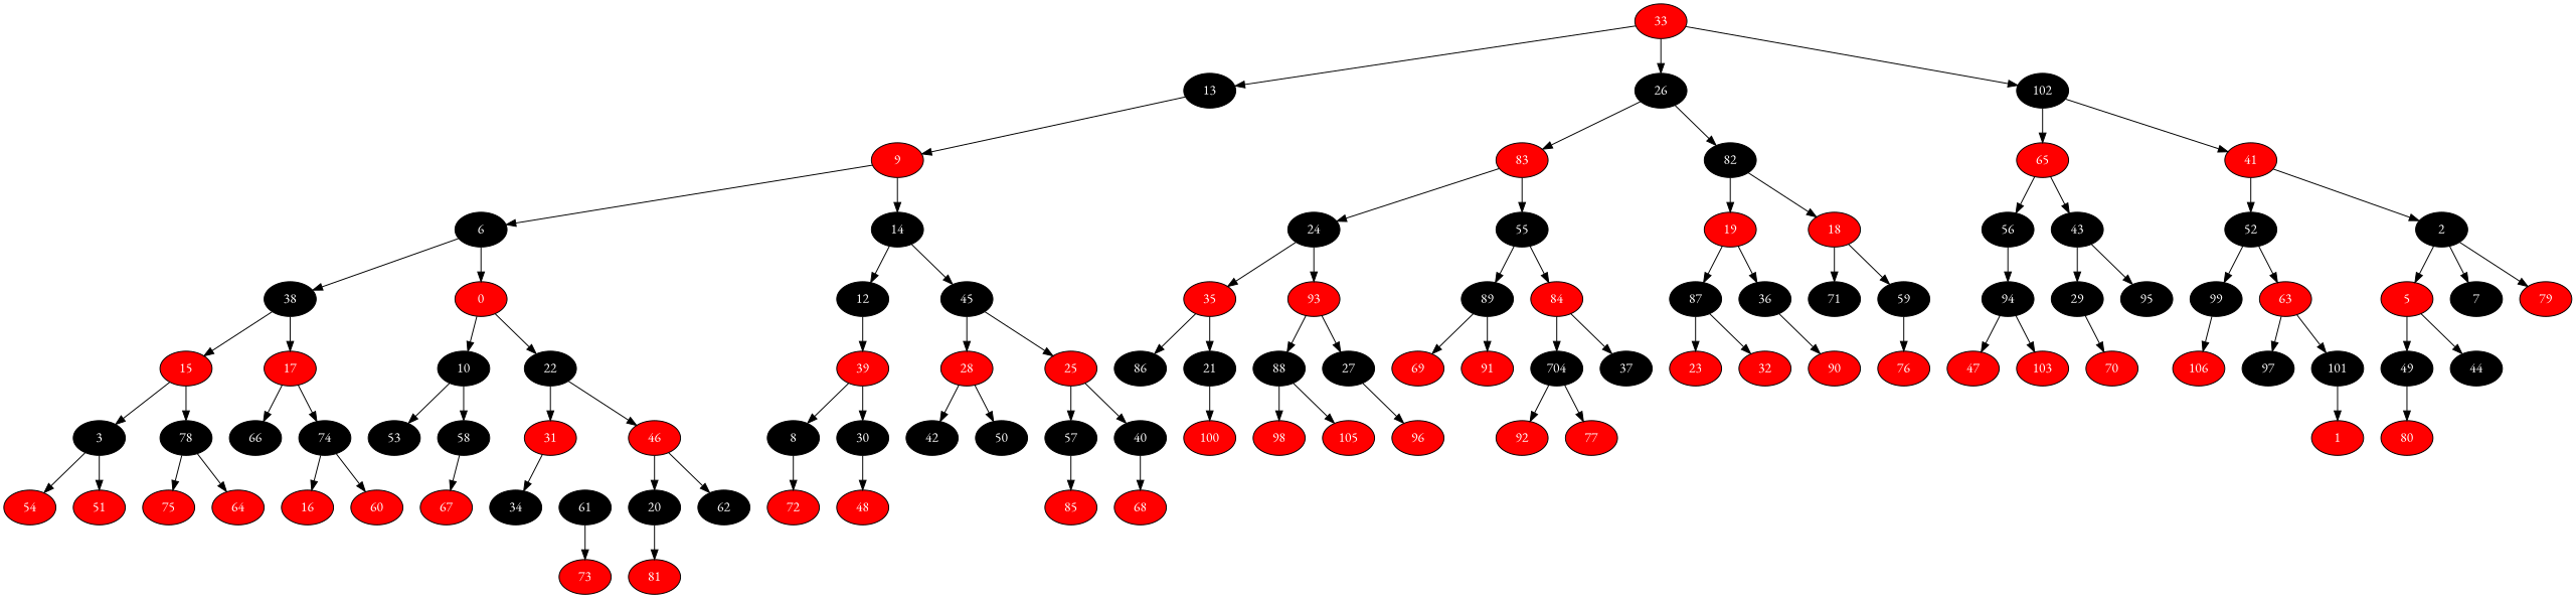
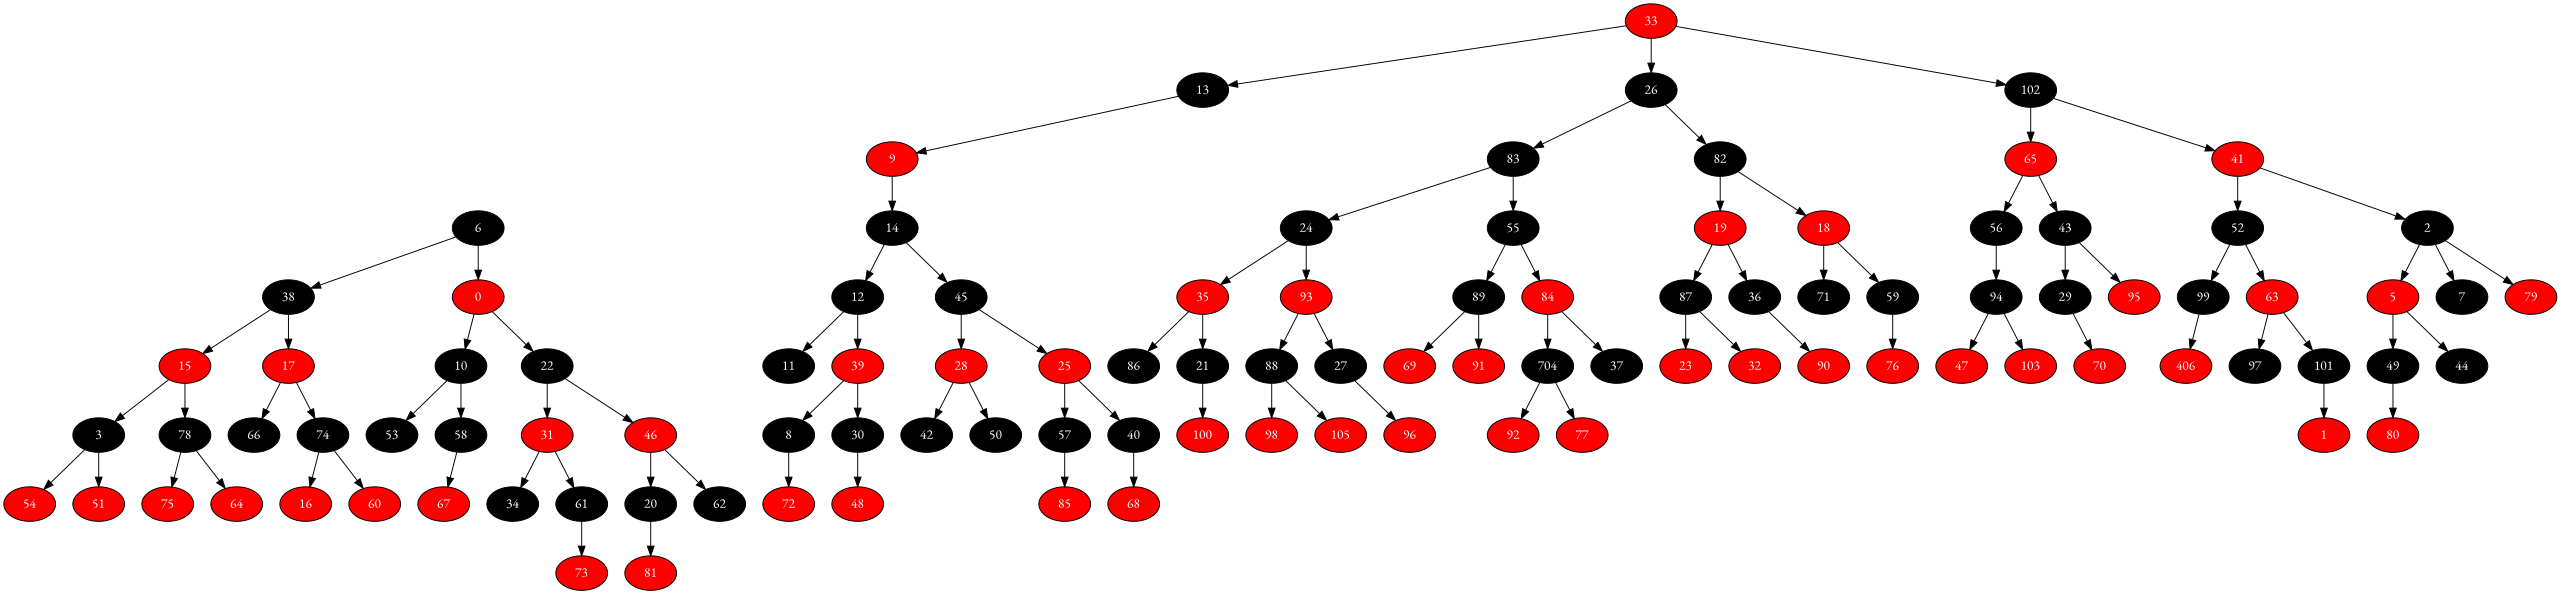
  digraph {
    fontname="EB Garamond"
    node [fillcolor=" black" fontcolor=" white" fontname="EB Garamond" style=filled]
    edge [color=black fontname="EB Garamond"]
    13
    33 [fillcolor=" red"]
    26
-   83 [fillcolor=" red"]
+   83 [fillcolor=black]
    24
    35 [fillcolor=" red"]
    86
    21
    100 [fillcolor=" red"]
    93 [fillcolor=" red"]
    88
    98 [fillcolor=" red"]
    105 [fillcolor=" red"]
    27
    96 [fillcolor=" red"]
    55
    89
    69 [fillcolor=" red"]
    91 [fillcolor=" red"]
    84 [fillcolor=" red"]
    n21 [label=704]
    92 [fillcolor=" red"]
    77 [fillcolor=" red"]
    37
    82
    19 [fillcolor=" red"]
    87
    23 [fillcolor=" red"]
    32 [fillcolor=" red"]
    36
    90 [fillcolor=" red"]
    18 [fillcolor=" red"]
    71
    59
    76 [fillcolor=" red"]
    102
    65 [fillcolor=" red"]
    56
    94
    47 [fillcolor=" red"]
    103 [fillcolor=" red"]
    29
    70 [fillcolor=" red"]
    43
-   95
+   95 [fillcolor=red]
    41 [fillcolor=" red"]
    52
    99
-   106 [fillcolor=" red"]
+   106 [fillcolor=" red" label=406]
    63 [fillcolor=" red"]
    97
    101
    1 [fillcolor=" red"]
    2
    5 [fillcolor=" red"]
    49
    80 [fillcolor=" red"]
    44
    7
    79 [fillcolor=" red"]
    9 [fillcolor=" red"]
    6
    38
    15 [fillcolor=" red"]
    3
    54 [fillcolor=" red"]
    51 [fillcolor=" red"]
    78
    75 [fillcolor=" red"]
    64 [fillcolor=" red"]
    17 [fillcolor=" red"]
    66
    74
    16 [fillcolor=" red"]
    60 [fillcolor=" red"]
    n76 [fillcolor=" red" label=0]
    10
    53
    58
    67 [fillcolor=" red"]
    22
    31 [fillcolor=" red"]
    34
    61
    73 [fillcolor=" red"]
    46 [fillcolor=" red"]
    20
    81 [fillcolor=" red"]
    62
    14
    12
+   11
    39 [fillcolor=" red"]
    8
    72 [fillcolor=" red"]
    30
    48 [fillcolor=" red"]
    45
    28 [fillcolor=" red"]
    42
    50
    25 [fillcolor=" red"]
    57
    85 [fillcolor=" red"]
    40
    68 [fillcolor=" red"]
    subgraph sub_1 {
      13
      33
      26
      83
      24
      35
      86
      21
      100
      93
      88
      98
      105
      27
      96
      55
      89
      69
      91
      84
      n21
      92
      77
      37
      82
      19
      87
      23
      32
      36
      90
      18
      71
      59
      76
      102
      65
      56
      94
      47
      103
      29
      70
      43
      95
      41
      52
      99
      106
      63
      97
      101
      1
      2
      5
      49
      80
      44
      7
      79
      9
      6
      38
      15
      3
      54
      51
      78
      75
      64
      17
      66
      74
      16
      60
      n76
      10
      53
      58
      67
      22
      31
      34
      61
      73
      46
      20
      81
      62
      14
      12
+     11
      39
      8
      72
      30
      48
      45
      28
      42
      50
      25
      57
      85
      40
      68
    }
    13 -> 9
    33 -> 13
    33 -> 26
    33 -> 102
    26 -> 83
    26 -> 82
    83 -> 24
    83 -> 55
    24 -> 35
    24 -> 93
    35 -> 86
    35 -> 21
    21 -> 100
    93 -> 88
    93 -> 27
    88 -> 98
    88 -> 105
    27 -> 96
    55 -> 89
    55 -> 84
    89 -> 69
    89 -> 91
    84 -> n21
    84 -> 37
    n21 -> 92
    n21 -> 77
    82 -> 19
    82 -> 18
    19 -> 87
    19 -> 36
    87 -> 23
    87 -> 32
    36 -> 90
    18 -> 71
    18 -> 59
    59 -> 76
    102 -> 65
    102 -> 41
    65 -> 56
    65 -> 43
    56 -> 94
    94 -> 47
    94 -> 103
    29 -> 70
    43 -> 29
    43 -> 95
    41 -> 52
    41 -> 2
    52 -> 99
    52 -> 63
    99 -> 106
    63 -> 97
    63 -> 101
    101 -> 1
    2 -> 5
    2 -> 7
    2 -> 79
    5 -> 49
    5 -> 44
    49 -> 80
-   9 -> 6
    9 -> 14
    6 -> 38
    6 -> n76
    38 -> 15
    38 -> 17
    15 -> 3
    15 -> 78
    3 -> 54
    3 -> 51
    78 -> 75
    78 -> 64
    17 -> 66
    17 -> 74
    74 -> 16
    74 -> 60
    n76 -> 10
    n76 -> 22
    10 -> 53
    10 -> 58
    58 -> 67
    22 -> 31
    22 -> 46
    31 -> 34
+   31 -> 61
    61 -> 73
    46 -> 20
    46 -> 62
    20 -> 81
    14 -> 12
    14 -> 45
+   12 -> 11
    12 -> 39
    39 -> 8
    39 -> 30
    8 -> 72
    30 -> 48
    45 -> 28
    45 -> 25
    28 -> 42
    28 -> 50
    25 -> 57
    25 -> 40
    57 -> 85
    40 -> 68
  }
